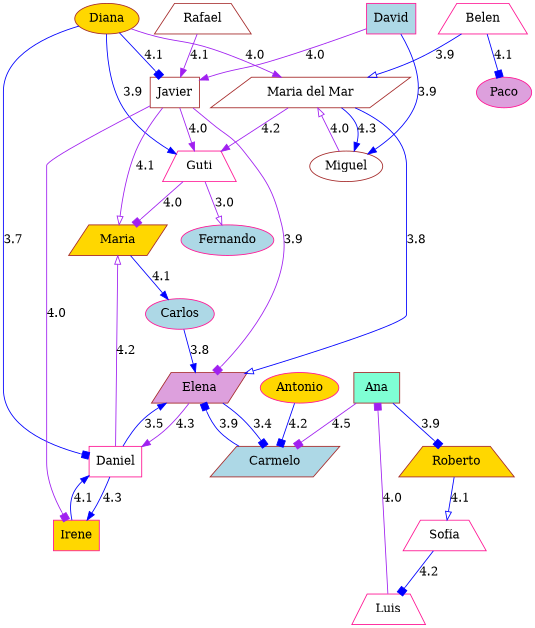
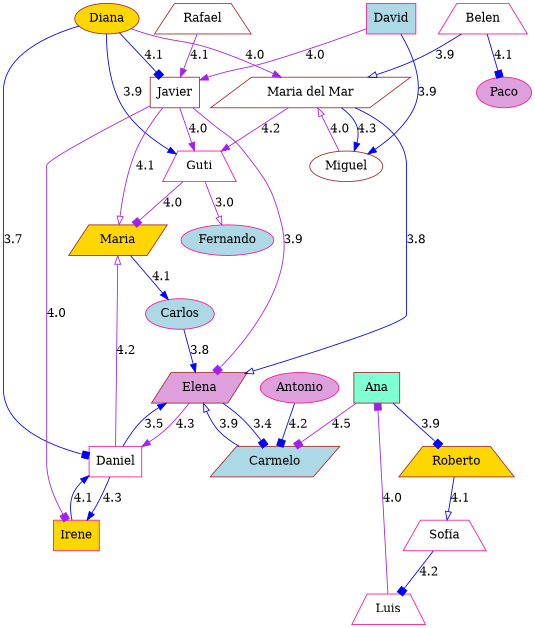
  strict digraph {
    node [color=deeppink fillcolor=white shape=ellipse style=filled]
    edge [arrowhead=normal color=blue]
    n1 [color=brown fillcolor=gold label=Diana]
    n2 [label=Guti shape=trapezium]
    n3 [label=Daniel shape=box]
    n4 [color=brown label=Javier shape=box]
    n5 [color=brown label="Maria del Mar" shape=parallelogram]
    n6 [fillcolor=lightblue label=Fernando]
    n7 [color=brown fillcolor=gold label=Maria shape=parallelogram]
    n8 [color=brown fillcolor=plum label=Elena shape=parallelogram]
    n9 [fillcolor=gold label=Irene shape=box]
    n10 [color=brown label=Miguel]
    n11 [fillcolor=lightblue label=Carlos]
    n12 [fillcolor=lightblue label=David shape=box]
    n13 [label=Belen shape=trapezium]
    n14 [fillcolor=plum label=Paco]
    n15 [color=brown label=Rafael shape=trapezium]
    n16 [color=brown fillcolor=lightblue label=Carmelo shape=parallelogram]
-   n17 [fillcolor=gold label=Antonio]
+   n17 [fillcolor=plum label=Antonio]
    n18 [label=Luis shape=trapezium]
    n19 [color=brown fillcolor=aquamarine label=Ana shape=box]
    n20 [color=brown fillcolor=gold label=Roberto shape=trapezium]
    n21 [label="Sofía" shape=trapezium]
    n1 -> n2 [label=3.9]
    n1 -> n3 [arrowhead=box label=3.7]
    n1 -> n4 [arrowhead=box label=4.1]
    n1 -> n5 [color=purple label=4.0]
    n2 -> n6 [arrowhead=onormal color=purple label=3.0]
    n2 -> n7 [arrowhead=box color=purple label=4.0]
    n3 -> n7 [arrowhead=onormal color=purple label=4.2]
    n3 -> n8 [label=3.5]
    n3 -> n9 [label=4.3]
    n4 -> n2 [color=purple label=4.0]
    n4 -> n7 [arrowhead=onormal color=purple label=4.1]
    n4 -> n8 [arrowhead=box color=purple label=3.9]
    n4 -> n9 [arrowhead=box color=purple label=4.0]
    n5 -> n2 [color=purple label=4.2]
    n5 -> n8 [arrowhead=onormal label=3.8]
    n5 -> n10 [label=4.3]
    n7 -> n11 [label=4.1]
    n8 -> n3 [color=purple label=4.3]
    n8 -> n16 [arrowhead=box label=3.4]
    n9 -> n3 [label=4.1]
    n10 -> n5 [arrowhead=onormal color=purple label=4.0]
    n11 -> n8 [label=3.8]
    n12 -> n4 [color=purple label=4.0]
    n12 -> n10 [label=3.9]
    n13 -> n5 [arrowhead=onormal label=3.9]
    n13 -> n14 [arrowhead=box label=4.1]
    n15 -> n4 [color=purple label=4.1]
-   n16 -> n8 [arrowhead=box label=3.9]
+   n16 -> n8 [arrowhead=onormal label=3.9]
    n17 -> n16 [arrowhead=box label=4.2]
    n18 -> n19 [arrowhead=box color=purple label=4.0]
    n19 -> n16 [arrowhead=box color=purple label=4.5]
    n19 -> n20 [arrowhead=box label=3.9]
    n20 -> n21 [arrowhead=onormal label=4.1]
    n21 -> n18 [arrowhead=box label=4.2]
  }
